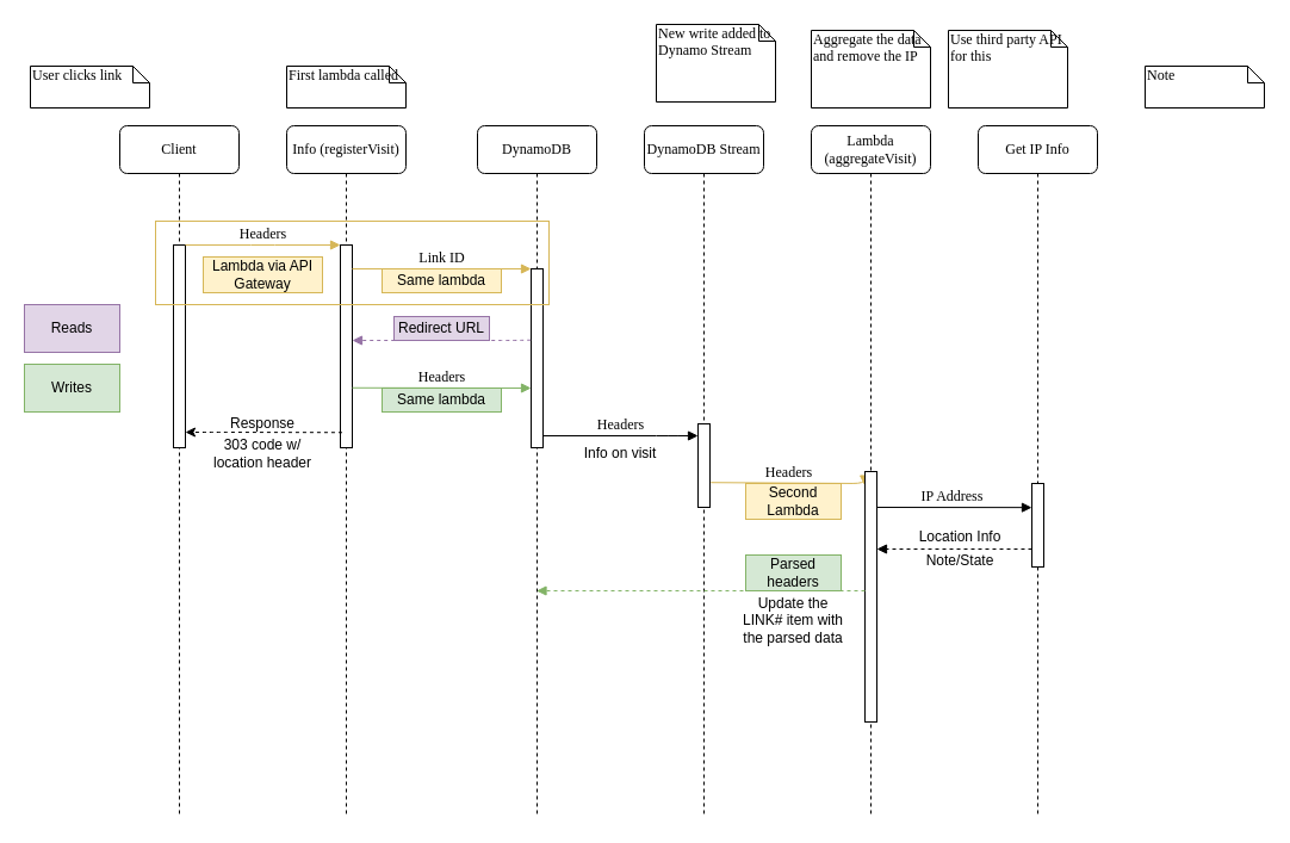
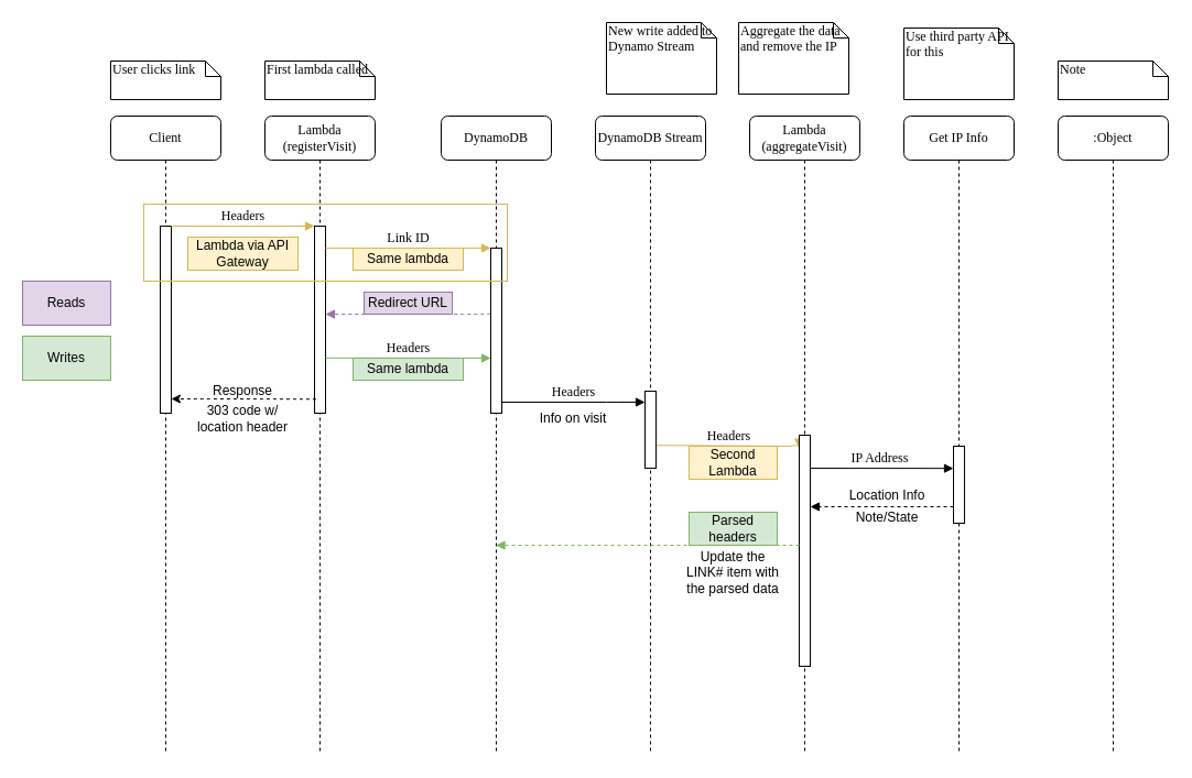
  <mxCell id="0" />
  <mxCell id="1" parent="0" />
- <mxCell id="2" value="Info (registerVisit)" style="shape=umlLifeline;perimeter=lifelinePerimeter;whiteSpace=wrap;html=1;container=1;collapsible=0;recursiveResize=0;outlineConnect=0;rounded=1;shadow=0;comic=0;labelBackgroundColor=none;strokeWidth=1;fontFamily=Verdana;fontSize=12;align=center;" vertex="1" parent="1"><mxGeometry x="240" y="105" width="100" height="580" as="geometry" /></mxCell>
+ <mxCell id="2" value="Lambda (registerVisit)" style="shape=umlLifeline;perimeter=lifelinePerimeter;whiteSpace=wrap;html=1;container=1;collapsible=0;recursiveResize=0;outlineConnect=0;rounded=1;shadow=0;comic=0;labelBackgroundColor=none;strokeWidth=1;fontFamily=Verdana;fontSize=12;align=center;" vertex="1" parent="1"><mxGeometry x="240" y="105" width="100" height="580" as="geometry" /></mxCell>
  <mxCell id="3" value="" style="html=1;points=[];perimeter=orthogonalPerimeter;rounded=0;shadow=0;comic=0;labelBackgroundColor=none;strokeWidth=1;fontFamily=Verdana;fontSize=12;align=center;" vertex="1" parent="2"><mxGeometry x="45" y="100" width="10" height="170" as="geometry" /></mxCell>
  <mxCell id="4" value="DynamoDB" style="shape=umlLifeline;perimeter=lifelinePerimeter;whiteSpace=wrap;html=1;container=1;collapsible=0;recursiveResize=0;outlineConnect=0;rounded=1;shadow=0;comic=0;labelBackgroundColor=none;strokeWidth=1;fontFamily=Verdana;fontSize=12;align=center;" vertex="1" parent="1"><mxGeometry x="400" y="105" width="100" height="580" as="geometry" /></mxCell>
  <mxCell id="5" value="" style="html=1;points=[];perimeter=orthogonalPerimeter;rounded=0;shadow=0;comic=0;labelBackgroundColor=none;strokeWidth=1;fontFamily=Verdana;fontSize=12;align=center;" vertex="1" parent="4"><mxGeometry x="45" y="120" width="10" height="150" as="geometry" /></mxCell>
  <mxCell id="6" value="DynamoDB Stream" style="shape=umlLifeline;perimeter=lifelinePerimeter;whiteSpace=wrap;html=1;container=1;collapsible=0;recursiveResize=0;outlineConnect=0;rounded=1;shadow=0;comic=0;labelBackgroundColor=none;strokeWidth=1;fontFamily=Verdana;fontSize=12;align=center;" vertex="1" parent="1"><mxGeometry x="540" y="105" width="100" height="580" as="geometry" /></mxCell>
  <mxCell id="7" value="" style="html=1;points=[];perimeter=orthogonalPerimeter;rounded=0;shadow=0;comic=0;labelBackgroundColor=none;strokeWidth=1;fontFamily=Verdana;fontSize=12;align=center;" vertex="1" parent="6"><mxGeometry x="45" y="250" width="10" height="70" as="geometry" /></mxCell>
  <mxCell id="8" value="Lambda&lt;br&gt;(aggregateVisit)" style="shape=umlLifeline;perimeter=lifelinePerimeter;whiteSpace=wrap;html=1;container=1;collapsible=0;recursiveResize=0;outlineConnect=0;rounded=1;shadow=0;comic=0;labelBackgroundColor=none;strokeWidth=1;fontFamily=Verdana;fontSize=12;align=center;" vertex="1" parent="1"><mxGeometry x="680" y="105" width="100" height="580" as="geometry" /></mxCell>
  <mxCell id="9" value="Get IP Info" style="shape=umlLifeline;perimeter=lifelinePerimeter;whiteSpace=wrap;html=1;container=1;collapsible=0;recursiveResize=0;outlineConnect=0;rounded=1;shadow=0;comic=0;labelBackgroundColor=none;strokeWidth=1;fontFamily=Verdana;fontSize=12;align=center;" vertex="1" parent="1"><mxGeometry x="820" y="105" width="100" height="580" as="geometry" /></mxCell>
  <mxCell id="10" value="" style="html=1;points=[];perimeter=orthogonalPerimeter;rounded=0;shadow=0;comic=0;labelBackgroundColor=none;strokeWidth=1;fontFamily=Verdana;fontSize=12;align=center;" vertex="1" parent="9"><mxGeometry x="45" y="300" width="10" height="70" as="geometry" /></mxCell>
+ <mxCell id="11" value=":Object" style="shape=umlLifeline;perimeter=lifelinePerimeter;whiteSpace=wrap;html=1;container=1;collapsible=0;recursiveResize=0;outlineConnect=0;rounded=1;shadow=0;comic=0;labelBackgroundColor=none;strokeWidth=1;fontFamily=Verdana;fontSize=12;align=center;" vertex="1" parent="1"><mxGeometry x="960" y="105" width="100" height="580" as="geometry" /></mxCell>
  <mxCell id="12" value="Client" style="shape=umlLifeline;perimeter=lifelinePerimeter;whiteSpace=wrap;html=1;container=1;collapsible=0;recursiveResize=0;outlineConnect=0;rounded=1;shadow=0;comic=0;labelBackgroundColor=none;strokeWidth=1;fontFamily=Verdana;fontSize=12;align=center;" vertex="1" parent="1"><mxGeometry x="100" y="105" width="100" height="580" as="geometry" /></mxCell>
  <mxCell id="13" value="" style="html=1;points=[];perimeter=orthogonalPerimeter;rounded=0;shadow=0;comic=0;labelBackgroundColor=none;strokeWidth=1;fontFamily=Verdana;fontSize=12;align=center;" vertex="1" parent="12"><mxGeometry x="45" y="100" width="10" height="170" as="geometry" /></mxCell>
  <mxCell id="14" value="Headers" style="html=1;verticalAlign=bottom;endArrow=block;labelBackgroundColor=none;fontFamily=Verdana;fontSize=12;edgeStyle=elbowEdgeStyle;elbow=vertical;" edge="1" parent="1" source="5"><mxGeometry relative="1" as="geometry"><mxPoint x="510" y="245" as="sourcePoint" /><Array as="points"><mxPoint x="560" y="365" /><mxPoint x="570" y="415" /><mxPoint x="460" y="245" /></Array><mxPoint x="585" y="365" as="targetPoint" /></mxGeometry></mxCell>
  <mxCell id="15" value="Headers" style="html=1;verticalAlign=bottom;endArrow=block;entryX=0;entryY=0;labelBackgroundColor=none;fontFamily=Verdana;fontSize=12;edgeStyle=elbowEdgeStyle;elbow=vertical;fillColor=#fff2cc;strokeColor=#d6b656;" edge="1" parent="1" source="13" target="3"><mxGeometry relative="1" as="geometry"><mxPoint x="220" y="215" as="sourcePoint" /></mxGeometry></mxCell>
  <mxCell id="16" value="Link ID" style="html=1;verticalAlign=bottom;endArrow=block;entryX=0;entryY=0;labelBackgroundColor=none;fontFamily=Verdana;fontSize=12;edgeStyle=elbowEdgeStyle;elbow=vertical;fillColor=#fff2cc;strokeColor=#d6b656;" edge="1" parent="1" source="3" target="5"><mxGeometry relative="1" as="geometry"><mxPoint x="370" y="225" as="sourcePoint" /></mxGeometry></mxCell>
- <mxCell id="17" value="User clicks link" style="shape=note;whiteSpace=wrap;html=1;size=14;verticalAlign=top;align=left;spacingTop=-6;rounded=0;shadow=0;comic=0;labelBackgroundColor=none;strokeWidth=1;fontFamily=Verdana;fontSize=12" vertex="1" parent="1"><mxGeometry x="25" y="55" width="100" height="35" as="geometry" /></mxCell>
+ <mxCell id="17" value="User clicks link" style="shape=note;whiteSpace=wrap;html=1;size=14;verticalAlign=top;align=left;spacingTop=-6;rounded=0;shadow=0;comic=0;labelBackgroundColor=none;strokeWidth=1;fontFamily=Verdana;fontSize=12" vertex="1" parent="1"><mxGeometry x="100" y="55" width="100" height="35" as="geometry" /></mxCell>
  <mxCell id="18" value="First lambda called" style="shape=note;whiteSpace=wrap;html=1;size=14;verticalAlign=top;align=left;spacingTop=-6;rounded=0;shadow=0;comic=0;labelBackgroundColor=none;strokeWidth=1;fontFamily=Verdana;fontSize=12" vertex="1" parent="1"><mxGeometry x="240" y="55" width="100" height="35" as="geometry" /></mxCell>
  <mxCell id="19" value="New write added to Dynamo Stream" style="shape=note;whiteSpace=wrap;html=1;size=14;verticalAlign=top;align=left;spacingTop=-6;rounded=0;shadow=0;comic=0;labelBackgroundColor=none;strokeWidth=1;fontFamily=Verdana;fontSize=12" vertex="1" parent="1"><mxGeometry x="550" y="20" width="100" height="65" as="geometry" /></mxCell>
- <mxCell id="20" value="Aggregate the data and remove the IP" style="shape=note;whiteSpace=wrap;html=1;size=14;verticalAlign=top;align=left;spacingTop=-6;rounded=0;shadow=0;comic=0;labelBackgroundColor=none;strokeWidth=1;fontFamily=Verdana;fontSize=12" vertex="1" parent="1"><mxGeometry x="680" width="100" height="65" as="geometry" y="25" /></mxCell>
- <mxCell id="21" value="Use third party API for this" style="shape=note;whiteSpace=wrap;html=1;size=14;verticalAlign=top;align=left;spacingTop=-6;rounded=0;shadow=0;comic=0;labelBackgroundColor=none;strokeWidth=1;fontFamily=Verdana;fontSize=12" vertex="1" parent="1"><mxGeometry x="795" y="25" width="100" height="65" as="geometry" /></mxCell>
+ <mxCell id="20" value="Aggregate the data and remove the IP" style="shape=note;whiteSpace=wrap;html=1;size=14;verticalAlign=top;align=left;spacingTop=-6;rounded=0;shadow=0;comic=0;labelBackgroundColor=none;strokeWidth=1;fontFamily=Verdana;fontSize=12" vertex="1" parent="1"><mxGeometry x="670" y="20" width="100" height="65" as="geometry" /></mxCell>
+ <mxCell id="21" value="Use third party API for this" style="shape=note;whiteSpace=wrap;html=1;size=14;verticalAlign=top;align=left;spacingTop=-6;rounded=0;shadow=0;comic=0;labelBackgroundColor=none;strokeWidth=1;fontFamily=Verdana;fontSize=12" vertex="1" parent="1"><mxGeometry x="820" width="100" height="65" as="geometry" y="25" /></mxCell>
  <mxCell id="22" value="Note" style="shape=note;whiteSpace=wrap;html=1;size=14;verticalAlign=top;align=left;spacingTop=-6;rounded=0;shadow=0;comic=0;labelBackgroundColor=none;strokeWidth=1;fontFamily=Verdana;fontSize=12" vertex="1" parent="1"><mxGeometry x="960" y="55" width="100" height="35" as="geometry" /></mxCell>
  <mxCell id="23" value="Lambda via API Gateway" style="text;html=1;strokeColor=#d6b656;fillColor=#fff2cc;align=center;verticalAlign=middle;whiteSpace=wrap;rounded=0;" vertex="1" parent="1"><mxGeometry x="170" y="215" width="100" height="30" as="geometry" /></mxCell>
  <mxCell id="24" value="Same lambda" style="text;html=1;strokeColor=#d6b656;fillColor=#fff2cc;align=center;verticalAlign=middle;whiteSpace=wrap;rounded=0;" vertex="1" parent="1"><mxGeometry x="320" y="225" width="100" height="20" as="geometry" /></mxCell>
  <mxCell id="25" value="" style="endArrow=block;html=1;exitX=-0.029;exitY=0.398;exitDx=0;exitDy=0;exitPerimeter=0;dashed=1;fillColor=#e1d5e7;strokeColor=#9673a6;endFill=1;" edge="1" parent="1" source="5" target="3"><mxGeometry width="50" height="50" relative="1" as="geometry"><mxPoint x="440" y="295" as="sourcePoint" /><mxPoint x="390" y="295" as="targetPoint" /><Array as="points"><mxPoint x="430" y="285" /></Array></mxGeometry></mxCell>
  <mxCell id="26" value="Redirect URL" style="text;html=1;fillColor=#e1d5e7;align=center;verticalAlign=middle;whiteSpace=wrap;rounded=0;strokeColor=#9673a6;" vertex="1" parent="1"><mxGeometry x="330" y="265" width="80" height="20" as="geometry" /></mxCell>
  <mxCell id="27" value="Headers" style="html=1;verticalAlign=bottom;endArrow=block;entryX=0;entryY=0;labelBackgroundColor=none;fontFamily=Verdana;fontSize=12;edgeStyle=elbowEdgeStyle;elbow=vertical;fillColor=#d5e8d4;strokeColor=#82b366;" edge="1" parent="1"><mxGeometry relative="1" as="geometry"><mxPoint x="295" y="324.776" as="sourcePoint" /><mxPoint x="445" y="324.72" as="targetPoint" /></mxGeometry></mxCell>
  <mxCell id="28" value="Same lambda" style="text;html=1;strokeColor=#82b366;fillColor=#d5e8d4;align=center;verticalAlign=middle;whiteSpace=wrap;rounded=0;" vertex="1" parent="1"><mxGeometry x="320" y="325" width="100" height="20" as="geometry" /></mxCell>
  <mxCell id="29" value="" style="endArrow=classic;html=1;dashed=1;exitX=0.144;exitY=0.925;exitDx=0;exitDy=0;exitPerimeter=0;" edge="1" parent="1" source="3" target="13"><mxGeometry width="50" height="50" relative="1" as="geometry"><mxPoint x="280" y="335" as="sourcePoint" /><mxPoint x="160" y="385" as="targetPoint" /><Array as="points"><mxPoint x="180" y="362" /></Array></mxGeometry></mxCell>
  <mxCell id="30" value="Response" style="text;html=1;strokeColor=none;fillColor=none;align=center;verticalAlign=middle;whiteSpace=wrap;rounded=0;" vertex="1" parent="1"><mxGeometry x="180.14" y="345" width="80" height="20" as="geometry" /></mxCell>
  <mxCell id="31" value="303 code w/ location header" style="text;html=1;strokeColor=none;fillColor=none;align=center;verticalAlign=middle;whiteSpace=wrap;rounded=0;" vertex="1" parent="1"><mxGeometry x="170" y="365" width="100" height="30" as="geometry" /></mxCell>
  <mxCell id="32" value="Reads" style="text;html=1;strokeColor=#9673a6;fillColor=#e1d5e7;align=center;verticalAlign=middle;whiteSpace=wrap;rounded=0;" vertex="1" parent="1"><mxGeometry x="20" y="255" width="80" height="40" as="geometry" /></mxCell>
  <mxCell id="33" value="Writes" style="text;html=1;strokeColor=#82b366;fillColor=#d5e8d4;align=center;verticalAlign=middle;whiteSpace=wrap;rounded=0;" vertex="1" parent="1"><mxGeometry x="20" y="305" width="80" height="40" as="geometry" /></mxCell>
  <mxCell id="34" value="Info on visit" style="text;html=1;strokeColor=none;fillColor=none;align=center;verticalAlign=middle;whiteSpace=wrap;rounded=0;" vertex="1" parent="1"><mxGeometry x="480" y="365" width="80" height="30" as="geometry" /></mxCell>
  <mxCell id="35" value="Headers" style="html=1;verticalAlign=bottom;endArrow=block;labelBackgroundColor=none;fontFamily=Verdana;fontSize=12;edgeStyle=elbowEdgeStyle;elbow=vertical;exitX=1.074;exitY=0.703;exitDx=0;exitDy=0;exitPerimeter=0;fillColor=#fff2cc;strokeColor=#d6b656;entryX=-0.04;entryY=0.055;entryDx=0;entryDy=0;entryPerimeter=0;" edge="1" parent="1" source="7" target="42"><mxGeometry relative="1" as="geometry"><mxPoint x="600" y="405" as="sourcePoint" /><Array as="points"><mxPoint x="710" y="405" /><mxPoint x="705" y="405" /><mxPoint x="715" y="455" /><mxPoint x="605" y="285" /></Array><mxPoint x="720" y="405" as="targetPoint" /></mxGeometry></mxCell>
  <mxCell id="36" value="Second Lambda" style="text;html=1;strokeColor=#d6b656;fillColor=#fff2cc;align=center;verticalAlign=middle;whiteSpace=wrap;rounded=0;" vertex="1" parent="1"><mxGeometry x="625" y="405" width="80" height="30" as="geometry" /></mxCell>
  <mxCell id="37" value="" style="rounded=0;whiteSpace=wrap;html=1;strokeColor=#d6b656;fillColor=none;" vertex="1" parent="1"><mxGeometry x="130" y="185" width="330" height="70" as="geometry" /></mxCell>
  <mxCell id="38" value="IP Address" style="html=1;verticalAlign=bottom;endArrow=block;labelBackgroundColor=none;fontFamily=Verdana;fontSize=12;edgeStyle=elbowEdgeStyle;elbow=vertical;exitX=1.003;exitY=0.356;exitDx=0;exitDy=0;exitPerimeter=0;fillColor=#fff2cc;" edge="1" parent="1"><mxGeometry relative="1" as="geometry"><mxPoint x="730" y="425" as="sourcePoint" /><Array as="points"><mxPoint x="839.97" y="425.16" /><mxPoint x="849.97" y="475.16" /><mxPoint x="739.97" y="305.16" /></Array><mxPoint x="864.97" y="425.16" as="targetPoint" /></mxGeometry></mxCell>
  <mxCell id="39" value="" style="endArrow=block;html=1;dashed=1;endFill=1;" edge="1" parent="1" target="42"><mxGeometry width="50" height="50" relative="1" as="geometry"><mxPoint x="865" y="460" as="sourcePoint" /><mxPoint x="730" y="460" as="targetPoint" /><Array as="points"><mxPoint x="865" y="460" /></Array></mxGeometry></mxCell>
  <mxCell id="40" value="Location Info" style="text;html=1;align=center;verticalAlign=middle;whiteSpace=wrap;rounded=0;" vertex="1" parent="1"><mxGeometry x="765" y="440" width="80" height="20" as="geometry" /></mxCell>
  <mxCell id="41" value="Note/State" style="text;html=1;strokeColor=none;fillColor=none;align=center;verticalAlign=middle;whiteSpace=wrap;rounded=0;" vertex="1" parent="1"><mxGeometry x="760" y="460" width="90" height="20" as="geometry" /></mxCell>
  <mxCell id="42" value="" style="html=1;points=[];perimeter=orthogonalPerimeter;rounded=0;shadow=0;comic=0;labelBackgroundColor=none;strokeWidth=1;fontFamily=Verdana;fontSize=12;align=center;" vertex="1" parent="1"><mxGeometry x="725" y="395" width="10" height="210" as="geometry" /></mxCell>
  <mxCell id="43" value="" style="endArrow=block;html=1;dashed=1;fillColor=#d5e8d4;strokeColor=#82b366;endFill=1;" edge="1" parent="1" target="4"><mxGeometry width="50" height="50" relative="1" as="geometry"><mxPoint x="725" y="495" as="sourcePoint" /><mxPoint x="595" y="495" as="targetPoint" /><Array as="points"><mxPoint x="725" y="495" /></Array></mxGeometry></mxCell>
  <mxCell id="44" value="Parsed headers" style="text;html=1;fillColor=#d5e8d4;align=center;verticalAlign=middle;whiteSpace=wrap;rounded=0;strokeColor=#82b366;" vertex="1" parent="1"><mxGeometry x="625" y="465" width="80" height="30" as="geometry" /></mxCell>
  <mxCell id="45" value="Update the LINK# item with the parsed data" style="text;html=1;align=center;verticalAlign=middle;whiteSpace=wrap;rounded=0;" vertex="1" parent="1"><mxGeometry x="620" y="495" width="90" height="50" as="geometry" /></mxCell>
